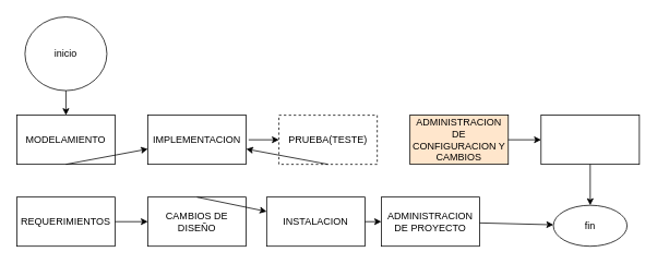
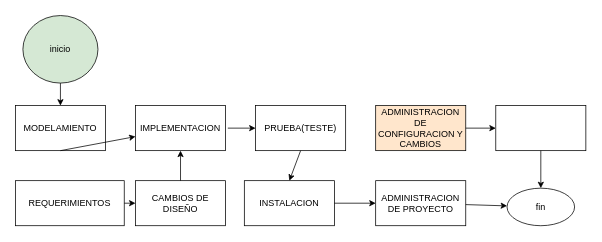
  <mxCell id="0" />
  <mxCell id="1" parent="0" />
  <mxCell id="2" value="MODELAMIENTO" style="rounded=0;whiteSpace=wrap;html=1;" vertex="1" parent="1"><mxGeometry x="20" y="140" width="120" height="60" as="geometry" /></mxCell>
- <mxCell id="3" value="REQUERIMIENTOS" style="rounded=0;whiteSpace=wrap;html=1;" vertex="1" parent="1"><mxGeometry x="20" y="240" width="120" height="60" as="geometry" /></mxCell>
+ <mxCell id="3" value="REQUERIMIENTOS" style="rounded=0;whiteSpace=wrap;html=1;" vertex="1" parent="1"><mxGeometry x="20" y="240" width="145" height="60" as="geometry" /></mxCell>
  <mxCell id="4" value="IMPLEMENTACION" style="rounded=0;whiteSpace=wrap;html=1;" vertex="1" parent="1"><mxGeometry x="180" y="140" width="120" height="60" as="geometry" /></mxCell>
  <mxCell id="5" value="CAMBIOS DE DISEÑO" style="rounded=0;whiteSpace=wrap;html=1;" vertex="1" parent="1"><mxGeometry x="180" y="240" width="120" height="60" as="geometry" /></mxCell>
- <mxCell id="6" value="PRUEBA(TESTE)" style="rounded=0;whiteSpace=wrap;html=1;dashed=1;" vertex="1" parent="1"><mxGeometry x="340" y="140" width="120" height="60" as="geometry" /></mxCell>
+ <mxCell id="6" value="PRUEBA(TESTE)" style="rounded=0;whiteSpace=wrap;html=1;" vertex="1" parent="1"><mxGeometry x="340" y="140" width="120" height="60" as="geometry" /></mxCell>
  <mxCell id="7" value="INSTALACION" style="rounded=0;whiteSpace=wrap;html=1;" vertex="1" parent="1"><mxGeometry x="325" y="240" width="120" height="60" as="geometry" /></mxCell>
  <mxCell id="8" value="ADMINISTRACION DE CONFIGURACION Y CAMBIOS" style="rounded=0;whiteSpace=wrap;html=1;fillColor=#ffe6cc;" vertex="1" parent="1"><mxGeometry x="500" y="140" width="120" height="60" as="geometry" /></mxCell>
- <mxCell id="9" value="ADMINISTRACION DE PROYECTO" style="rounded=0;whiteSpace=wrap;html=1;" vertex="1" parent="1"><mxGeometry x="465" y="240" width="120" height="60" as="geometry" /></mxCell>
+ <mxCell id="9" value="ADMINISTRACION DE PROYECTO" style="rounded=0;whiteSpace=wrap;html=1;" vertex="1" parent="1"><mxGeometry x="500" y="240" width="120" height="60" as="geometry" /></mxCell>
  <mxCell id="10" value="" style="rounded=0;whiteSpace=wrap;html=1;" vertex="1" parent="1"><mxGeometry x="660" y="140" width="120" height="60" as="geometry" /></mxCell>
  <mxCell id="11" value="fin" style="ellipse;whiteSpace=wrap;html=1;" vertex="1" parent="1"><mxGeometry x="675" y="250" width="90" height="50" as="geometry" /></mxCell>
- <mxCell id="12" value="inicio" style="ellipse;whiteSpace=wrap;html=1;" vertex="1" parent="1"><mxGeometry x="30" y="20" width="100" height="90" as="geometry" /></mxCell>
+ <mxCell id="12" value="inicio" style="ellipse;whiteSpace=wrap;html=1;fillColor=#d5e8d4;" vertex="1" parent="1"><mxGeometry x="30" y="20" width="100" height="90" as="geometry" /></mxCell>
  <mxCell id="13" value="" style="endArrow=classic;html=1;exitX=0.5;exitY=1;exitDx=0;exitDy=0;entryX=0.5;entryY=0;entryDx=0;entryDy=0;" edge="1" parent="1" source="12" target="2"><mxGeometry width="50" height="50" relative="1" as="geometry"><mxPoint x="190" y="280" as="sourcePoint" /><mxPoint x="240" y="230" as="targetPoint" /></mxGeometry></mxCell>
  <mxCell id="14" value="" style="endArrow=classic;html=1;exitX=0.5;exitY=1;exitDx=0;exitDy=0;" edge="1" parent="1" source="2" target="4"><mxGeometry width="50" height="50" relative="1" as="geometry"><mxPoint x="190" y="280" as="sourcePoint" /><mxPoint x="240" y="230" as="targetPoint" /></mxGeometry></mxCell>
  <mxCell id="15" value="" style="endArrow=classic;html=1;exitX=1;exitY=0.5;exitDx=0;exitDy=0;entryX=0;entryY=0.5;entryDx=0;entryDy=0;" edge="1" parent="1" source="3" target="5"><mxGeometry width="50" height="50" relative="1" as="geometry"><mxPoint x="190" y="280" as="sourcePoint" /><mxPoint x="240" y="230" as="targetPoint" /></mxGeometry></mxCell>
- <mxCell id="16" value="" style="endArrow=classic;html=1;exitX=0.5;exitY=0;exitDx=0;exitDy=0;" edge="1" parent="1" source="5" target="7"><mxGeometry width="50" height="50" relative="1" as="geometry"><mxPoint x="190" y="280" as="sourcePoint" /><mxPoint x="240" y="230" as="targetPoint" /></mxGeometry></mxCell>
+ <mxCell id="16" value="" style="endArrow=classic;html=1;exitX=0.5;exitY=0;exitDx=0;exitDy=0;" edge="1" parent="1" source="5" target="4"><mxGeometry width="50" height="50" relative="1" as="geometry"><mxPoint x="190" y="280" as="sourcePoint" /><mxPoint x="240" y="230" as="targetPoint" /></mxGeometry></mxCell>
  <mxCell id="17" value="" style="endArrow=classic;html=1;entryX=0;entryY=0.5;entryDx=0;entryDy=0;" edge="1" parent="1" target="6"><mxGeometry width="50" height="50" relative="1" as="geometry"><mxPoint x="303" y="170" as="sourcePoint" /><mxPoint x="240" y="230" as="targetPoint" /></mxGeometry></mxCell>
- <mxCell id="18" value="" style="endArrow=classic;html=1;exitX=0.5;exitY=1;exitDx=0;exitDy=0;" edge="1" parent="1" source="6" target="4"><mxGeometry width="50" height="50" relative="1" as="geometry"><mxPoint x="190" y="280" as="sourcePoint" /><mxPoint x="240" y="230" as="targetPoint" /></mxGeometry></mxCell>
+ <mxCell id="18" value="" style="endArrow=classic;html=1;entryX=0.5;entryY=0;entryDx=0;entryDy=0;exitX=0.5;exitY=1;exitDx=0;exitDy=0;" edge="1" parent="1" source="6" target="7"><mxGeometry width="50" height="50" relative="1" as="geometry"><mxPoint x="190" y="280" as="sourcePoint" /><mxPoint x="240" y="230" as="targetPoint" /></mxGeometry></mxCell>
  <mxCell id="19" value="" style="endArrow=classic;html=1;exitX=1;exitY=0.5;exitDx=0;exitDy=0;entryX=0;entryY=0.5;entryDx=0;entryDy=0;" edge="1" parent="1" source="7" target="9"><mxGeometry width="50" height="50" relative="1" as="geometry"><mxPoint x="190" y="280" as="sourcePoint" /><mxPoint x="240" y="230" as="targetPoint" /></mxGeometry></mxCell>
  <mxCell id="20" value="" style="endArrow=classic;html=1;" edge="1" parent="1" source="9" target="11"><mxGeometry width="50" height="50" relative="1" as="geometry"><mxPoint x="370" y="270" as="sourcePoint" /><mxPoint x="420" y="220" as="targetPoint" /></mxGeometry></mxCell>
  <mxCell id="21" value="" style="endArrow=classic;html=1;entryX=0;entryY=0.5;entryDx=0;entryDy=0;exitX=1;exitY=0.5;exitDx=0;exitDy=0;" edge="1" parent="1" source="8" target="10"><mxGeometry width="50" height="50" relative="1" as="geometry"><mxPoint x="370" y="270" as="sourcePoint" /><mxPoint x="420" y="220" as="targetPoint" /></mxGeometry></mxCell>
  <mxCell id="22" value="" style="endArrow=classic;html=1;entryX=0.5;entryY=0;entryDx=0;entryDy=0;exitX=0.5;exitY=1;exitDx=0;exitDy=0;" edge="1" parent="1" source="10" target="11"><mxGeometry width="50" height="50" relative="1" as="geometry"><mxPoint x="370" y="270" as="sourcePoint" /><mxPoint x="420" y="220" as="targetPoint" /></mxGeometry></mxCell>
